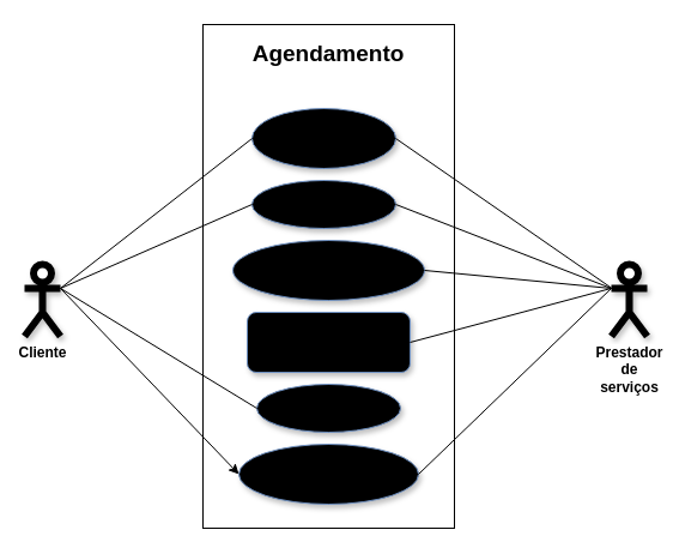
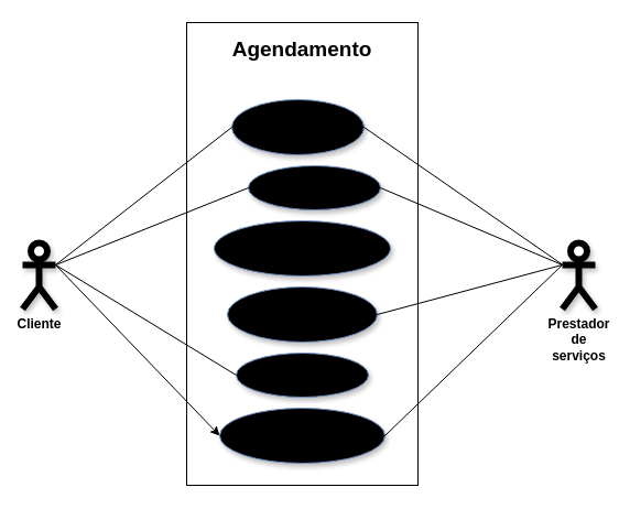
  <mxCell id="0" />
  <mxCell id="1" parent="0" />
  <mxCell id="2" value="&lt;b&gt;Cliente&lt;/b&gt;" style="shape=umlActor;verticalLabelPosition=bottom;verticalAlign=top;html=1;outlineConnect=0;strokeWidth=6;shadow=1;" vertex="1" parent="1"><mxGeometry x="20" y="220" width="30" height="60" as="geometry" /></mxCell>
  <mxCell id="3" value="&lt;span style=&quot;background-color: light-dark(#ffffff, var(--ge-dark-color, #121212));&quot;&gt;&lt;b&gt;Prestador&lt;/b&gt;&lt;/span&gt;&lt;div&gt;&lt;span style=&quot;background-color: light-dark(#ffffff, var(--ge-dark-color, #121212));&quot;&gt;&lt;b&gt;de&lt;/b&gt;&lt;/span&gt;&lt;/div&gt;&lt;div&gt;&lt;span style=&quot;background-color: light-dark(#ffffff, var(--ge-dark-color, #121212));&quot;&gt;&lt;b&gt;serviços&lt;/b&gt;&lt;/span&gt;&lt;/div&gt;" style="shape=umlActor;verticalLabelPosition=bottom;verticalAlign=top;html=1;outlineConnect=0;strokeWidth=6;shadow=1;gradientColor=none;" vertex="1" parent="1"><mxGeometry x="510" y="220" width="30" height="60" as="geometry" /></mxCell>
  <mxCell id="4" value="" style="rounded=0;whiteSpace=wrap;html=1;direction=south;gradientColor=none;fillColor=none;" vertex="1" parent="1"><mxGeometry x="169" y="20" width="210" height="420" as="geometry" /></mxCell>
  <mxCell id="5" value="Agendamento" style="text;html=1;align=center;verticalAlign=middle;whiteSpace=wrap;rounded=0;fontStyle=1;fontSize=19;" vertex="1" parent="1"><mxGeometry x="244" y="30" width="60" height="30" as="geometry" /></mxCell>
  <mxCell id="6" value="Fazer cadastro" style="ellipse;whiteSpace=wrap;html=1;fillColor=#dae8fc;strokeColor=#6c8ebf;shadow=1;gradientColor=light-dark(#99CCFF,#EDEDED);" vertex="1" parent="1"><mxGeometry x="210" y="90" width="120" height="50" as="geometry" /></mxCell>
- <mxCell id="7" value="Fazer login" style="ellipse;whiteSpace=wrap;html=1;fillColor=#dae8fc;strokeColor=#6c8ebf;shadow=1;gradientColor=light-dark(#99CCFF,#EDEDED);" vertex="1" parent="1"><mxGeometry x="210" y="150" width="120" height="40" as="geometry" /></mxCell>
+ <mxCell id="7" value="Fazer login" style="ellipse;whiteSpace=wrap;html=1;fillColor=#dae8fc;strokeColor=#6c8ebf;shadow=1;gradientColor=light-dark(#99CCFF,#EDEDED);" vertex="1" parent="1"><mxGeometry x="225" y="150" width="120" height="40" as="geometry" /></mxCell>
  <mxCell id="8" value="Agenda" style="ellipse;whiteSpace=wrap;html=1;fillColor=#dae8fc;strokeColor=#6c8ebf;shadow=1;gradientColor=light-dark(#99CCFF,#EDEDED);" vertex="1" parent="1"><mxGeometry x="214" y="320" width="120" height="40" as="geometry" /></mxCell>
  <mxCell id="9" value="Cancela agendamento" style="ellipse;whiteSpace=wrap;html=1;fillColor=#dae8fc;strokeColor=#6c8ebf;shadow=1;gradientColor=light-dark(#99CCFF,#EDEDED);" vertex="1" parent="1"><mxGeometry x="199" y="370" width="150" height="50" as="geometry" /></mxCell>
  <mxCell id="10" value="" style="endArrow=none;html=1;rounded=0;entryX=0;entryY=0.5;entryDx=0;entryDy=0;exitX=1;exitY=0.333;exitDx=0;exitDy=0;exitPerimeter=0;" edge="1" parent="1" source="2" target="6"><mxGeometry width="50" height="50" relative="1" as="geometry"><mxPoint x="10" y="220" as="sourcePoint" /><mxPoint x="60" y="170" as="targetPoint" /></mxGeometry></mxCell>
  <mxCell id="11" value="" style="endArrow=none;html=1;rounded=0;entryX=0;entryY=0.5;entryDx=0;entryDy=0;exitX=1;exitY=0.333;exitDx=0;exitDy=0;exitPerimeter=0;" edge="1" parent="1" source="2" target="7"><mxGeometry width="50" height="50" relative="1" as="geometry"><mxPoint x="10" y="235" as="sourcePoint" /><mxPoint x="60" y="185" as="targetPoint" /></mxGeometry></mxCell>
  <mxCell id="12" value="" style="endArrow=none;html=1;rounded=0;entryX=0;entryY=0.5;entryDx=0;entryDy=0;exitX=1;exitY=0.333;exitDx=0;exitDy=0;exitPerimeter=0;" edge="1" parent="1" source="2" target="8"><mxGeometry width="50" height="50" relative="1" as="geometry"><mxPoint x="10" y="250" as="sourcePoint" /><mxPoint x="210" y="220" as="targetPoint" /></mxGeometry></mxCell>
  <mxCell id="13" value="" style="endArrow=classic;html=1;rounded=0;entryX=0;entryY=0.5;entryDx=0;entryDy=0;exitX=1;exitY=0.333;exitDx=0;exitDy=0;exitPerimeter=0;" edge="1" parent="1" source="2" target="9"><mxGeometry width="50" height="50" relative="1" as="geometry"><mxPoint x="0" y="190" as="sourcePoint" /><mxPoint x="220" y="230" as="targetPoint" /></mxGeometry></mxCell>
  <mxCell id="14" value="" style="endArrow=none;html=1;rounded=0;exitX=1;exitY=0.5;exitDx=0;exitDy=0;entryX=0;entryY=0.333;entryDx=0;entryDy=0;entryPerimeter=0;" edge="1" parent="1" source="7" target="3"><mxGeometry width="50" height="50" relative="1" as="geometry"><mxPoint x="510" y="260" as="sourcePoint" /><mxPoint x="610" y="210" as="targetPoint" /></mxGeometry></mxCell>
  <mxCell id="15" value="" style="endArrow=none;html=1;rounded=0;exitX=1;exitY=0.5;exitDx=0;exitDy=0;entryX=0;entryY=0.333;entryDx=0;entryDy=0;entryPerimeter=0;" edge="1" parent="1" source="9" target="3"><mxGeometry width="50" height="50" relative="1" as="geometry"><mxPoint x="500" y="330" as="sourcePoint" /><mxPoint x="600" y="240" as="targetPoint" /></mxGeometry></mxCell>
- <mxCell id="16" value="Disponibiliza&amp;nbsp;&lt;div&gt;os horários&amp;nbsp;&lt;/div&gt;" style="whiteSpace=wrap;html=1;fillColor=#dae8fc;strokeColor=#6c8ebf;shadow=1;gradientColor=light-dark(#99CCFF,#EDEDED);rounded=1;" vertex="1" parent="1"><mxGeometry x="206" y="260" width="136" height="50" as="geometry" /></mxCell>
+ <mxCell id="16" value="Disponibiliza&amp;nbsp;&lt;div&gt;os horários&amp;nbsp;&lt;/div&gt;" style="ellipse;whiteSpace=wrap;html=1;fillColor=#dae8fc;strokeColor=#6c8ebf;shadow=1;gradientColor=light-dark(#99CCFF,#EDEDED);" vertex="1" parent="1"><mxGeometry x="206" y="260" width="136" height="50" as="geometry" /></mxCell>
  <mxCell id="17" value="" style="endArrow=none;html=1;rounded=0;entryX=0;entryY=0.333;entryDx=0;entryDy=0;entryPerimeter=0;exitX=1;exitY=0.5;exitDx=0;exitDy=0;" edge="1" parent="1" source="16" target="3"><mxGeometry width="50" height="50" relative="1" as="geometry"><mxPoint x="520" y="270" as="sourcePoint" /><mxPoint x="570" y="220" as="targetPoint" /></mxGeometry></mxCell>
  <mxCell id="18" value="" style="endArrow=none;html=1;rounded=0;exitX=1;exitY=0.5;exitDx=0;exitDy=0;" edge="1" parent="1" source="6" target="3"><mxGeometry width="50" height="50" relative="1" as="geometry"><mxPoint x="340" y="190" as="sourcePoint" /><mxPoint x="500" y="270" as="targetPoint" /></mxGeometry></mxCell>
  <mxCell id="19" value="Cria e precifica os serviços" style="ellipse;whiteSpace=wrap;html=1;fillColor=#dae8fc;strokeColor=#6c8ebf;shadow=1;gradientColor=light-dark(#99CCFF,#EDEDED);" vertex="1" parent="1"><mxGeometry x="194" y="200" width="160" height="50" as="geometry" /></mxCell>
- <mxCell id="20" value="" style="endArrow=none;html=1;rounded=0;exitX=1;exitY=0.5;exitDx=0;exitDy=0;entryX=0;entryY=0.333;entryDx=0;entryDy=0;entryPerimeter=0;" edge="1" parent="1" source="19" target="3"><mxGeometry width="50" height="50" relative="1" as="geometry"><mxPoint x="340" y="240" as="sourcePoint" /><mxPoint x="500" y="160" as="targetPoint" /></mxGeometry></mxCell>
